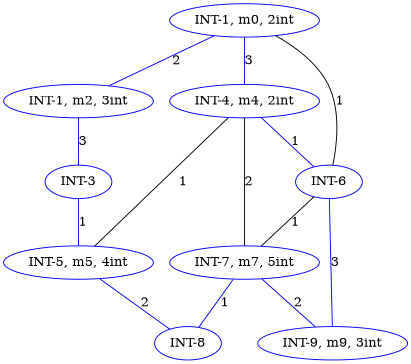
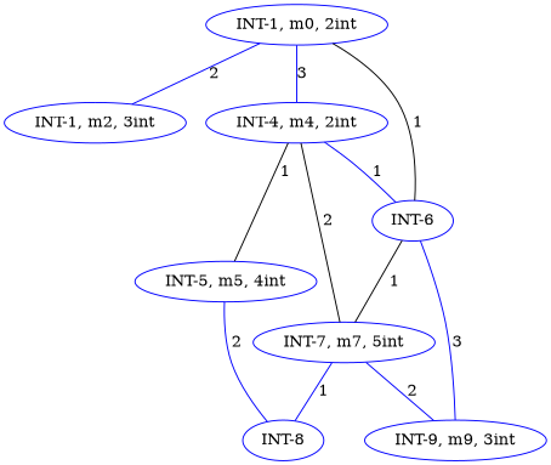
  strict graph {
    node [color=blue]
    edge [color=blue]
    n1 [label="INT-1, m0, 2int"]
    n2 [label="INT-1, m2, 3int"]
    n3 [label="INT-4, m4, 2int"]
    n4 [label="INT-6"]
-   n5 [label="INT-3"]
    n6 [label="INT-5, m5, 4int"]
    n7 [label="INT-7, m7, 5int"]
    n8 [label="INT-9, m9, 3int"]
    n9 [label="INT-8"]
    n1 -- n2 [label=2]
    n1 -- n3 [label=3]
    n1 -- n4 [color=black label=1]
-   n2 -- n5 [label=3]
    n3 -- n4 [label=1]
    n3 -- n6 [color=black label=1]
    n3 -- n7 [color=black label=2]
    n4 -- n7 [color=black label=1]
    n4 -- n8 [label=3]
-   n5 -- n6 [label=1]
    n6 -- n9 [label=2]
    n7 -- n8 [label=2]
    n7 -- n9 [label=1]
  }
